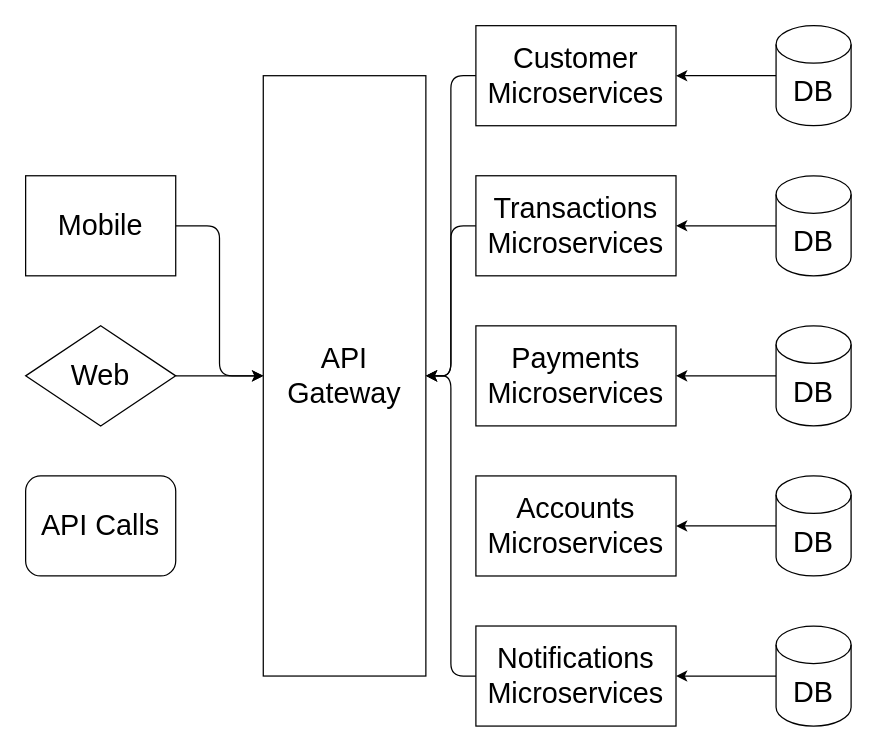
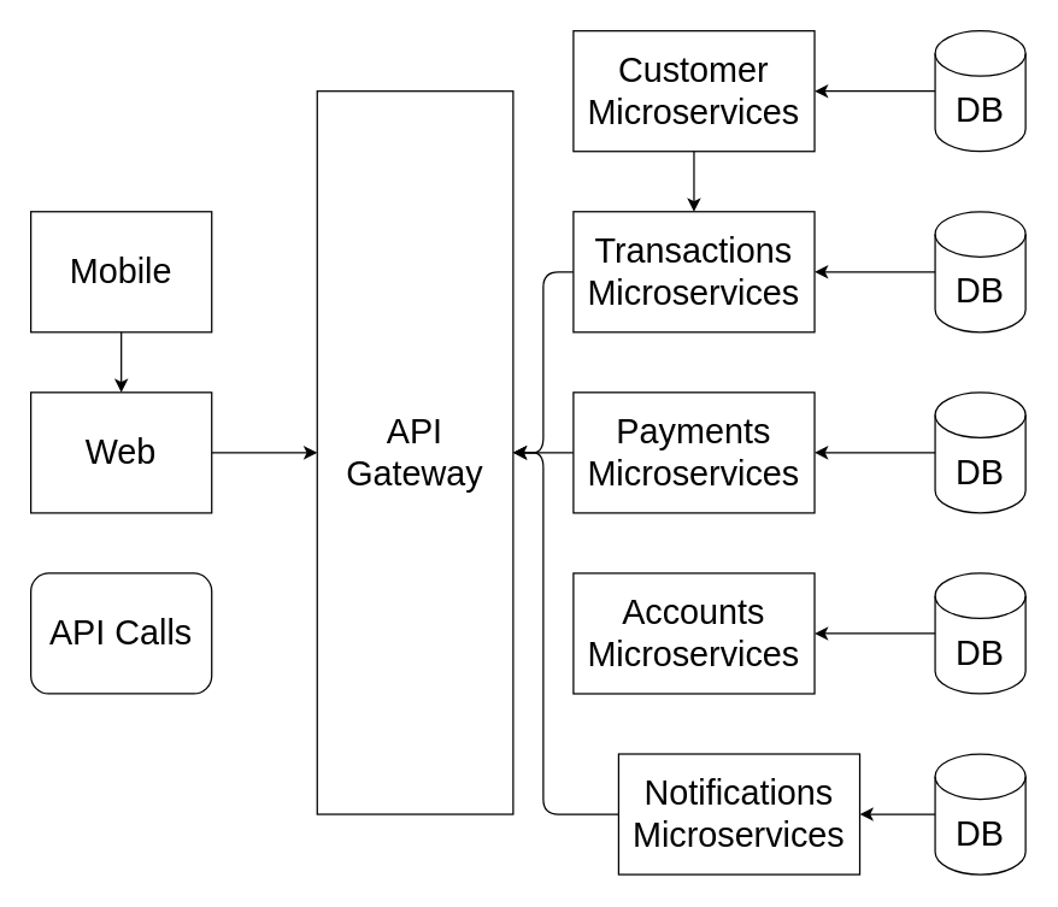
  <mxCell id="0" />
  <mxCell id="1" parent="0" />
  <mxCell id="2" value="&lt;font style=&quot;font-size: 23px;&quot;&gt;API Gateway&lt;/font&gt;" style="rounded=0;whiteSpace=wrap;html=1;" vertex="1" parent="1"><mxGeometry x="210" y="60" width="130" height="480" as="geometry" /></mxCell>
  <mxCell id="3" value="API Calls" style="whiteSpace=wrap;html=1;fontSize=23;rounded=1;" vertex="1" parent="1"><mxGeometry x="20" y="380" width="120" height="80" as="geometry" /></mxCell>
  <mxCell id="4" style="edgeStyle=orthogonalEdgeStyle;html=1;fontSize=23;" edge="1" parent="1" source="5" target="2"><mxGeometry relative="1" as="geometry" /></mxCell>
- <mxCell id="5" value="Web" style="rhombus;whiteSpace=wrap;html=1;fontSize=23;" vertex="1" parent="1"><mxGeometry x="20" y="260" width="120" height="80" as="geometry" /></mxCell>
- <mxCell id="6" style="edgeStyle=orthogonalEdgeStyle;html=1;entryX=0;entryY=0.5;entryDx=0;entryDy=0;fontSize=23;" edge="1" parent="1" source="7" target="2"><mxGeometry relative="1" as="geometry" /></mxCell>
+ <mxCell id="5" value="Web" style="rounded=0;whiteSpace=wrap;html=1;fontSize=23;" vertex="1" parent="1"><mxGeometry x="20" y="260" width="120" height="80" as="geometry" /></mxCell>
+ <mxCell id="6" style="edgeStyle=orthogonalEdgeStyle;html=1;fontSize=23;" edge="1" parent="1" source="7" target="5"><mxGeometry relative="1" as="geometry" /></mxCell>
  <mxCell id="7" value="Mobile" style="rounded=0;whiteSpace=wrap;html=1;fontSize=23;" vertex="1" parent="1"><mxGeometry x="20" y="140" width="120" height="80" as="geometry" /></mxCell>
- <mxCell id="8" style="edgeStyle=orthogonalEdgeStyle;html=1;fontSize=23;" edge="1" parent="1" source="9" target="2"><mxGeometry relative="1" as="geometry" /></mxCell>
+ <mxCell id="8" style="edgeStyle=orthogonalEdgeStyle;html=1;fontSize=23;" edge="1" parent="1" source="9" target="11"><mxGeometry relative="1" as="geometry" /></mxCell>
  <mxCell id="9" value="Customer&lt;br&gt;Microservices" style="rounded=0;whiteSpace=wrap;html=1;fontSize=23;" vertex="1" parent="1"><mxGeometry x="380" y="20" width="160" height="80" as="geometry" /></mxCell>
  <mxCell id="10" style="edgeStyle=orthogonalEdgeStyle;html=1;exitX=0;exitY=0.5;exitDx=0;exitDy=0;fontSize=23;" edge="1" parent="1" source="11"><mxGeometry relative="1" as="geometry"><mxPoint x="340" y="300" as="targetPoint" /><Array as="points"><mxPoint x="360" y="180" /><mxPoint x="360" y="300" /></Array></mxGeometry></mxCell>
  <mxCell id="11" value="Transactions&lt;br&gt;Microservices" style="rounded=0;whiteSpace=wrap;html=1;fontSize=23;" vertex="1" parent="1"><mxGeometry x="380" y="140" width="160" height="80" as="geometry" /></mxCell>
+ <mxCell id="12" style="edgeStyle=orthogonalEdgeStyle;html=1;entryX=1;entryY=0.5;entryDx=0;entryDy=0;fontSize=23;" edge="1" parent="1" source="13" target="2"><mxGeometry relative="1" as="geometry" /></mxCell>
  <mxCell id="13" value="Payments&lt;br&gt;Microservices" style="rounded=0;whiteSpace=wrap;html=1;fontSize=23;" vertex="1" parent="1"><mxGeometry x="380" y="260" width="160" height="80" as="geometry" /></mxCell>
  <mxCell id="14" value="Accounts&lt;br&gt;Microservices" style="rounded=0;whiteSpace=wrap;html=1;fontSize=23;" vertex="1" parent="1"><mxGeometry x="380" y="380" width="160" height="80" as="geometry" /></mxCell>
  <mxCell id="15" style="edgeStyle=orthogonalEdgeStyle;html=1;fontSize=23;" edge="1" parent="1" source="16"><mxGeometry relative="1" as="geometry"><mxPoint x="340" y="300" as="targetPoint" /><Array as="points"><mxPoint x="360" y="540" /><mxPoint x="360" y="300" /></Array></mxGeometry></mxCell>
- <mxCell id="16" value="Notifications&lt;br&gt;Microservices" style="rounded=0;whiteSpace=wrap;html=1;fontSize=23;" vertex="1" parent="1"><mxGeometry x="380" y="500" width="160" height="80" as="geometry" /></mxCell>
+ <mxCell id="16" value="Notifications&lt;br&gt;Microservices" style="rounded=0;whiteSpace=wrap;html=1;fontSize=23;" vertex="1" parent="1"><mxGeometry x="410" y="500" width="160" height="80" as="geometry" /></mxCell>
  <mxCell id="17" style="edgeStyle=orthogonalEdgeStyle;html=1;fontSize=23;" edge="1" parent="1" source="18" target="9"><mxGeometry relative="1" as="geometry" /></mxCell>
  <mxCell id="18" value="DB" style="shape=cylinder3;whiteSpace=wrap;html=1;boundedLbl=1;backgroundOutline=1;size=15;fontSize=23;" vertex="1" parent="1"><mxGeometry x="620" y="20" width="60" height="80" as="geometry" /></mxCell>
  <mxCell id="19" style="edgeStyle=orthogonalEdgeStyle;html=1;fontSize=23;" edge="1" parent="1" source="20" target="11"><mxGeometry relative="1" as="geometry" /></mxCell>
  <mxCell id="20" value="DB" style="shape=cylinder3;whiteSpace=wrap;html=1;boundedLbl=1;backgroundOutline=1;size=15;fontSize=23;" vertex="1" parent="1"><mxGeometry x="620" y="140" width="60" height="80" as="geometry" /></mxCell>
  <mxCell id="21" style="edgeStyle=orthogonalEdgeStyle;html=1;entryX=1;entryY=0.5;entryDx=0;entryDy=0;fontSize=23;" edge="1" parent="1" source="22" target="13"><mxGeometry relative="1" as="geometry" /></mxCell>
  <mxCell id="22" value="DB" style="shape=cylinder3;whiteSpace=wrap;html=1;boundedLbl=1;backgroundOutline=1;size=15;fontSize=23;" vertex="1" parent="1"><mxGeometry x="620" y="260" width="60" height="80" as="geometry" /></mxCell>
  <mxCell id="23" style="edgeStyle=orthogonalEdgeStyle;html=1;exitX=0;exitY=0.5;exitDx=0;exitDy=0;exitPerimeter=0;fontSize=23;" edge="1" parent="1" source="24" target="14"><mxGeometry relative="1" as="geometry" /></mxCell>
  <mxCell id="24" value="DB" style="shape=cylinder3;whiteSpace=wrap;html=1;boundedLbl=1;backgroundOutline=1;size=15;fontSize=23;" vertex="1" parent="1"><mxGeometry x="620" y="380" width="60" height="80" as="geometry" /></mxCell>
  <mxCell id="25" style="edgeStyle=orthogonalEdgeStyle;html=1;entryX=1;entryY=0.5;entryDx=0;entryDy=0;fontSize=23;" edge="1" parent="1" source="26" target="16"><mxGeometry relative="1" as="geometry" /></mxCell>
  <mxCell id="26" value="DB" style="shape=cylinder3;whiteSpace=wrap;html=1;boundedLbl=1;backgroundOutline=1;size=15;fontSize=23;" vertex="1" parent="1"><mxGeometry x="620" y="500" width="60" height="80" as="geometry" /></mxCell>
